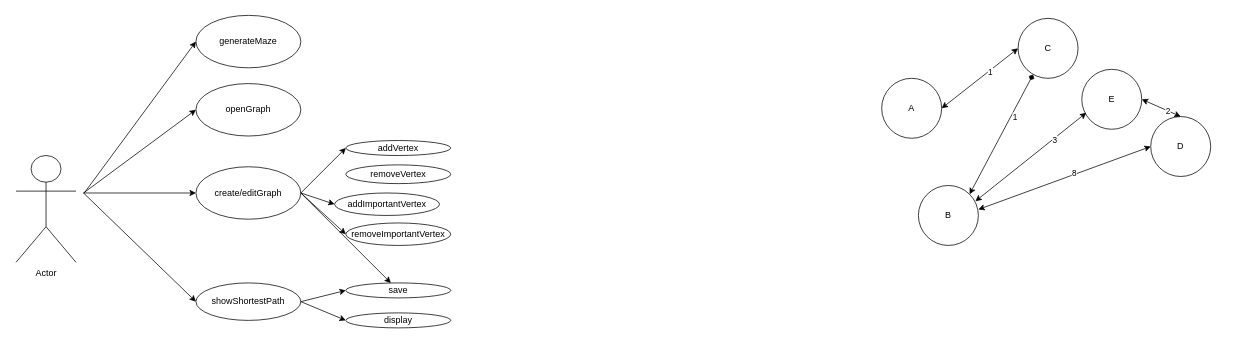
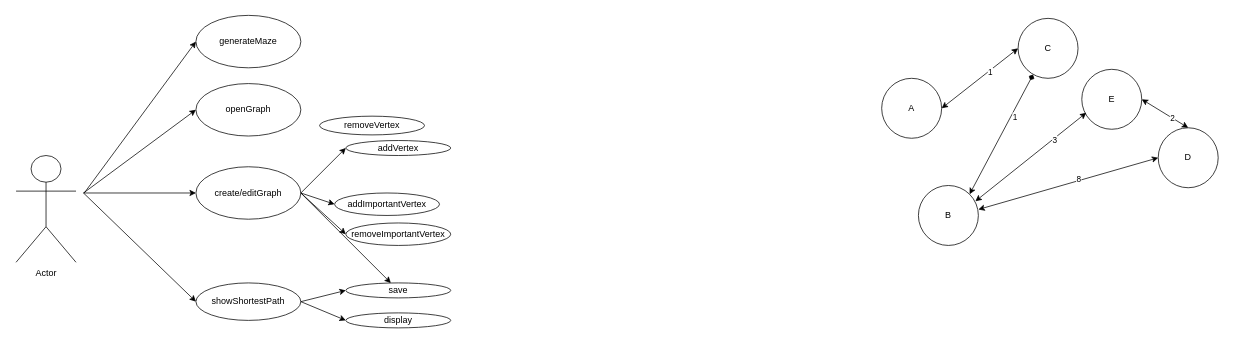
  <mxCell id="0" />
  <mxCell id="1" parent="0" />
  <mxCell id="2" value="Actor" style="shape=umlActor;verticalLabelPosition=bottom;verticalAlign=top;html=1;" vertex="1" parent="1"><mxGeometry x="20" y="207" width="80" height="142.5" as="geometry" /></mxCell>
  <mxCell id="3" value="openGraph" style="ellipse;whiteSpace=wrap;html=1;" vertex="1" parent="1"><mxGeometry x="260" y="111" width="140" height="70" as="geometry" /></mxCell>
  <mxCell id="4" value="showShortestPath" style="ellipse;whiteSpace=wrap;html=1;" vertex="1" parent="1"><mxGeometry x="260" y="377" width="140" height="50" as="geometry" /></mxCell>
  <mxCell id="5" value="addVertex" style="ellipse;whiteSpace=wrap;html=1;" vertex="1" parent="1"><mxGeometry x="460" y="187" width="140" height="20" as="geometry" /></mxCell>
  <mxCell id="6" value="create/editGraph" style="ellipse;whiteSpace=wrap;html=1;" vertex="1" parent="1"><mxGeometry x="260" y="222" width="140" height="70" as="geometry" /></mxCell>
- <mxCell id="7" value="removeVertex" style="ellipse;whiteSpace=wrap;html=1;" vertex="1" parent="1"><mxGeometry x="460" y="219.5" width="140" height="25" as="geometry" /></mxCell>
+ <mxCell id="7" value="removeVertex" style="ellipse;whiteSpace=wrap;html=1;" vertex="1" parent="1"><mxGeometry x="425" y="154.5" width="140" height="25" as="geometry" /></mxCell>
  <mxCell id="8" value="addImportantVertex" style="ellipse;whiteSpace=wrap;html=1;" vertex="1" parent="1"><mxGeometry x="445" y="257" width="140" height="30" as="geometry" /></mxCell>
  <mxCell id="9" value="removeImportantVertex" style="ellipse;whiteSpace=wrap;html=1;" vertex="1" parent="1"><mxGeometry x="460" y="297" width="140" height="30" as="geometry" /></mxCell>
  <mxCell id="10" value="display" style="ellipse;whiteSpace=wrap;html=1;" vertex="1" parent="1"><mxGeometry x="460" y="417" width="140" height="20" as="geometry" /></mxCell>
  <mxCell id="11" value="save" style="ellipse;whiteSpace=wrap;html=1;" vertex="1" parent="1"><mxGeometry x="460" y="377" width="140" height="20" as="geometry" /></mxCell>
  <mxCell id="12" value="" style="endArrow=classic;html=1;rounded=0;entryX=0;entryY=0.5;entryDx=0;entryDy=0;" edge="1" parent="1" target="3"><mxGeometry width="50" height="50" relative="1" as="geometry"><mxPoint x="110" y="257" as="sourcePoint" /><mxPoint x="400" y="307" as="targetPoint" /></mxGeometry></mxCell>
  <mxCell id="13" value="" style="endArrow=classic;html=1;rounded=0;" edge="1" parent="1" target="6"><mxGeometry width="50" height="50" relative="1" as="geometry"><mxPoint x="110" y="257" as="sourcePoint" /><mxPoint x="400" y="307" as="targetPoint" /></mxGeometry></mxCell>
  <mxCell id="14" value="" style="endArrow=classic;html=1;rounded=0;entryX=0;entryY=0.5;entryDx=0;entryDy=0;" edge="1" parent="1" target="4"><mxGeometry width="50" height="50" relative="1" as="geometry"><mxPoint x="110" y="257" as="sourcePoint" /><mxPoint x="400" y="307" as="targetPoint" /></mxGeometry></mxCell>
  <mxCell id="15" value="" style="endArrow=classic;html=1;rounded=0;exitX=1;exitY=0.5;exitDx=0;exitDy=0;entryX=0;entryY=0.5;entryDx=0;entryDy=0;" edge="1" parent="1" source="6" target="5"><mxGeometry width="50" height="50" relative="1" as="geometry"><mxPoint x="350" y="357" as="sourcePoint" /><mxPoint x="400" y="307" as="targetPoint" /></mxGeometry></mxCell>
  <mxCell id="16" value="" style="endArrow=classic;html=1;rounded=0;exitX=1;exitY=0.5;exitDx=0;exitDy=0;" edge="1" parent="1" source="6" target="11"><mxGeometry width="50" height="50" relative="1" as="geometry"><mxPoint x="350" y="357" as="sourcePoint" /><mxPoint x="400" y="307" as="targetPoint" /></mxGeometry></mxCell>
  <mxCell id="17" value="" style="endArrow=classic;html=1;rounded=0;entryX=0;entryY=0.5;entryDx=0;entryDy=0;" edge="1" parent="1" target="8"><mxGeometry width="50" height="50" relative="1" as="geometry"><mxPoint x="400" y="257" as="sourcePoint" /><mxPoint x="400" y="307" as="targetPoint" /></mxGeometry></mxCell>
  <mxCell id="18" value="" style="endArrow=classic;html=1;rounded=0;exitX=1;exitY=0.5;exitDx=0;exitDy=0;entryX=0;entryY=0.5;entryDx=0;entryDy=0;" edge="1" parent="1" source="6" target="9"><mxGeometry width="50" height="50" relative="1" as="geometry"><mxPoint x="350" y="357" as="sourcePoint" /><mxPoint x="400" y="307" as="targetPoint" /></mxGeometry></mxCell>
  <mxCell id="19" value="" style="endArrow=classic;html=1;rounded=0;exitX=1;exitY=0.5;exitDx=0;exitDy=0;entryX=0;entryY=0.5;entryDx=0;entryDy=0;" edge="1" parent="1" source="4" target="11"><mxGeometry width="50" height="50" relative="1" as="geometry"><mxPoint x="350" y="357" as="sourcePoint" /><mxPoint x="400" y="307" as="targetPoint" /></mxGeometry></mxCell>
  <mxCell id="20" value="" style="endArrow=classic;html=1;rounded=0;exitX=1;exitY=0.5;exitDx=0;exitDy=0;entryX=0;entryY=0.5;entryDx=0;entryDy=0;" edge="1" parent="1" source="4" target="10"><mxGeometry width="50" height="50" relative="1" as="geometry"><mxPoint x="350" y="357" as="sourcePoint" /><mxPoint x="400" y="307" as="targetPoint" /></mxGeometry></mxCell>
  <mxCell id="21" value="generateMaze" style="ellipse;whiteSpace=wrap;html=1;" vertex="1" parent="1"><mxGeometry x="260" y="20" width="140" height="70" as="geometry" /></mxCell>
  <mxCell id="22" value="" style="endArrow=classic;html=1;rounded=0;entryX=0;entryY=0.5;entryDx=0;entryDy=0;" edge="1" parent="1" target="21"><mxGeometry width="50" height="50" relative="1" as="geometry"><mxPoint x="111" y="257" as="sourcePoint" /><mxPoint x="430" y="261" as="targetPoint" /></mxGeometry></mxCell>
  <mxCell id="23" value="A" style="ellipse;whiteSpace=wrap;html=1;aspect=fixed;" vertex="1" parent="1"><mxGeometry x="1175" y="104" width="80" height="80" as="geometry" /></mxCell>
  <mxCell id="24" value="B" style="ellipse;whiteSpace=wrap;html=1;aspect=fixed;" vertex="1" parent="1"><mxGeometry x="1224" y="247" width="80" height="80" as="geometry" /></mxCell>
  <mxCell id="25" value="C" style="ellipse;whiteSpace=wrap;html=1;aspect=fixed;" vertex="1" parent="1"><mxGeometry x="1357" y="24" width="80" height="80" as="geometry" /></mxCell>
- <mxCell id="26" value="D" style="ellipse;whiteSpace=wrap;html=1;aspect=fixed;" vertex="1" parent="1"><mxGeometry x="1534" y="155" width="80" height="80" as="geometry" /></mxCell>
+ <mxCell id="26" value="D" style="ellipse;whiteSpace=wrap;html=1;aspect=fixed;" vertex="1" parent="1"><mxGeometry x="1544" y="170" width="80" height="80" as="geometry" /></mxCell>
  <mxCell id="27" value="E" style="ellipse;whiteSpace=wrap;html=1;aspect=fixed;" vertex="1" parent="1"><mxGeometry x="1442" y="92" width="80" height="80" as="geometry" /></mxCell>
  <mxCell id="28" value="" style="endArrow=diamond;startArrow=classic;html=1;rounded=0;strokeWidth=1;entryX=0.25;entryY=0.938;entryDx=0;entryDy=0;entryPerimeter=0;exitX=1;exitY=0;exitDx=0;exitDy=0;" edge="1" parent="1" source="24" target="25"><mxGeometry width="50" height="50" relative="1" as="geometry"><mxPoint x="1346" y="251" as="sourcePoint" /><mxPoint x="1444" y="248" as="targetPoint" /></mxGeometry></mxCell>
  <mxCell id="29" value="1" style="edgeLabel;html=1;align=center;verticalAlign=middle;resizable=0;points=[];" vertex="1" connectable="0" parent="28"><mxGeometry x="0.314" y="-5" relative="1" as="geometry"><mxPoint as="offset" /></mxGeometry></mxCell>
  <mxCell id="30" value="" style="endArrow=classic;startArrow=classic;html=1;rounded=0;strokeWidth=1;exitX=1;exitY=0.5;exitDx=0;exitDy=0;entryX=0;entryY=0.5;entryDx=0;entryDy=0;" edge="1" parent="1" source="23" target="25"><mxGeometry width="50" height="50" relative="1" as="geometry"><mxPoint x="1394" y="298" as="sourcePoint" /><mxPoint x="1444" y="248" as="targetPoint" /></mxGeometry></mxCell>
  <mxCell id="31" value="1" style="edgeLabel;html=1;align=center;verticalAlign=middle;resizable=0;points=[];" vertex="1" connectable="0" parent="30"><mxGeometry x="0.246" y="-2" relative="1" as="geometry"><mxPoint as="offset" /></mxGeometry></mxCell>
  <mxCell id="32" value="" style="endArrow=classic;startArrow=classic;html=1;rounded=0;strokeWidth=1;exitX=1;exitY=0.4;exitDx=0;exitDy=0;exitPerimeter=0;entryX=0;entryY=0.5;entryDx=0;entryDy=0;" edge="1" parent="1" source="24" target="26"><mxGeometry width="50" height="50" relative="1" as="geometry"><mxPoint x="1394" y="298" as="sourcePoint" /><mxPoint x="1444" y="248" as="targetPoint" /></mxGeometry></mxCell>
  <mxCell id="33" value="8" style="edgeLabel;html=1;align=center;verticalAlign=middle;resizable=0;points=[];" vertex="1" connectable="0" parent="32"><mxGeometry x="0.112" y="2" relative="1" as="geometry"><mxPoint as="offset" /></mxGeometry></mxCell>
  <mxCell id="34" value="" style="endArrow=classic;startArrow=classic;html=1;rounded=0;strokeWidth=1;exitX=0.95;exitY=0.263;exitDx=0;exitDy=0;exitPerimeter=0;entryX=0.075;entryY=0.725;entryDx=0;entryDy=0;entryPerimeter=0;" edge="1" parent="1" source="24" target="27"><mxGeometry width="50" height="50" relative="1" as="geometry"><mxPoint x="1394" y="298" as="sourcePoint" /><mxPoint x="1444" y="248" as="targetPoint" /></mxGeometry></mxCell>
  <mxCell id="35" value="3" style="edgeLabel;html=1;align=center;verticalAlign=middle;resizable=0;points=[];" vertex="1" connectable="0" parent="34"><mxGeometry x="0.401" y="-2" relative="1" as="geometry"><mxPoint as="offset" /></mxGeometry></mxCell>
  <mxCell id="36" value="" style="endArrow=classic;startArrow=classic;html=1;rounded=0;strokeWidth=1;entryX=1;entryY=0.5;entryDx=0;entryDy=0;exitX=0.5;exitY=0;exitDx=0;exitDy=0;" edge="1" parent="1" source="26" target="27"><mxGeometry width="50" height="50" relative="1" as="geometry"><mxPoint x="1394" y="298" as="sourcePoint" /><mxPoint x="1444" y="248" as="targetPoint" /></mxGeometry></mxCell>
  <mxCell id="37" value="2" style="edgeLabel;html=1;align=center;verticalAlign=middle;resizable=0;points=[];" vertex="1" connectable="0" parent="36"><mxGeometry x="-0.321" relative="1" as="geometry"><mxPoint as="offset" /></mxGeometry></mxCell>
